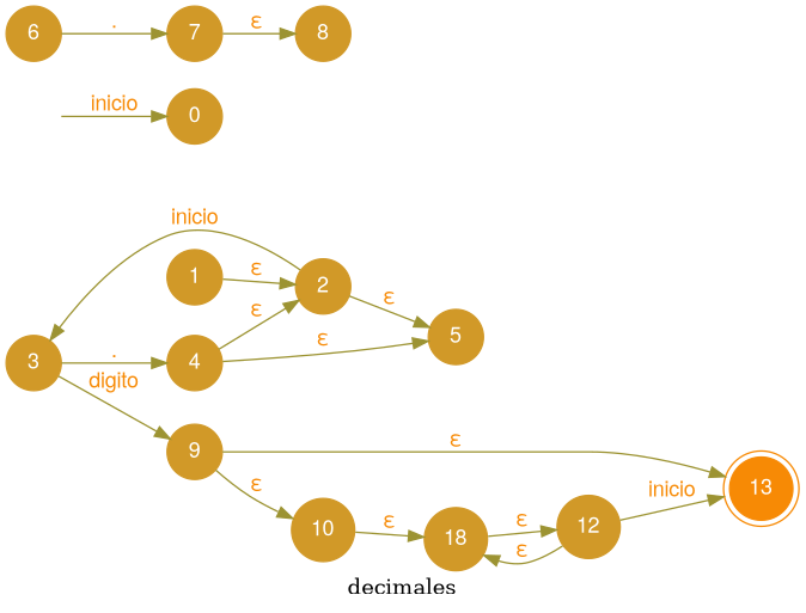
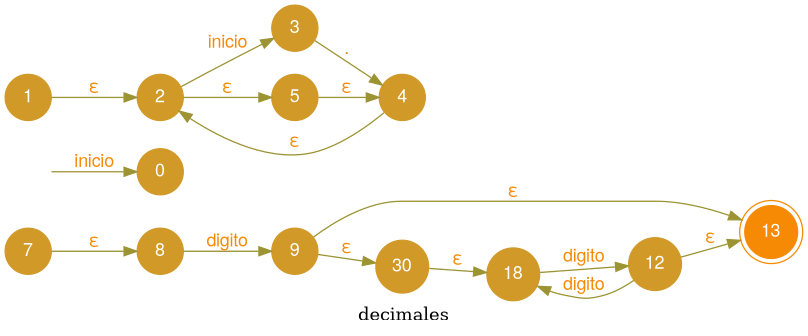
  digraph {
    label=decimales
    rankdir=LR
    node [color="#d19928" fillcolor="#d19928" fontcolor=white fontname="Helvetica,Arial,sans-serif" shape=circle style=filled]
    edge [color="#9c9332" fontcolor="#f78a05" fontname="Helvetica,Arial,sans-serif"]
    13 [color="#f78a05" fillcolor="#f78a05" shape=doublecircle]
    flechainicio [fontsize=0 style=invis]
    0
    1
    2
    3
    5
    4
-   6
    7
    8
    9
-   10
+   10 [label=30]
    n14 [label=18]
    12
    flechainicio -> 0 [label=inicio]
    1 -> 2 [label="ε"]
    2 -> 3 [label=inicio]
    2 -> 5 [label="ε"]
    3 -> 4 [label="."]
    4 -> 2 [label="ε"]
-   4 -> 5 [label="ε"]
-   6 -> 7 [label="."]
+   5 -> 4 [label="ε"]
    7 -> 8 [label="ε"]
-   3 -> 9 [label=digito]
+   8 -> 9 [label=digito]
    9 -> 13 [label="ε"]
    9 -> 10 [label="ε"]
    10 -> n14 [label="ε"]
-   n14 -> 12 [label="ε"]
-   12 -> 13 [label=inicio]
-   12 -> n14 [label="ε"]
+   n14 -> 12 [label=digito]
+   12 -> 13 [label="ε"]
+   12 -> n14 [label=digito]
  }
